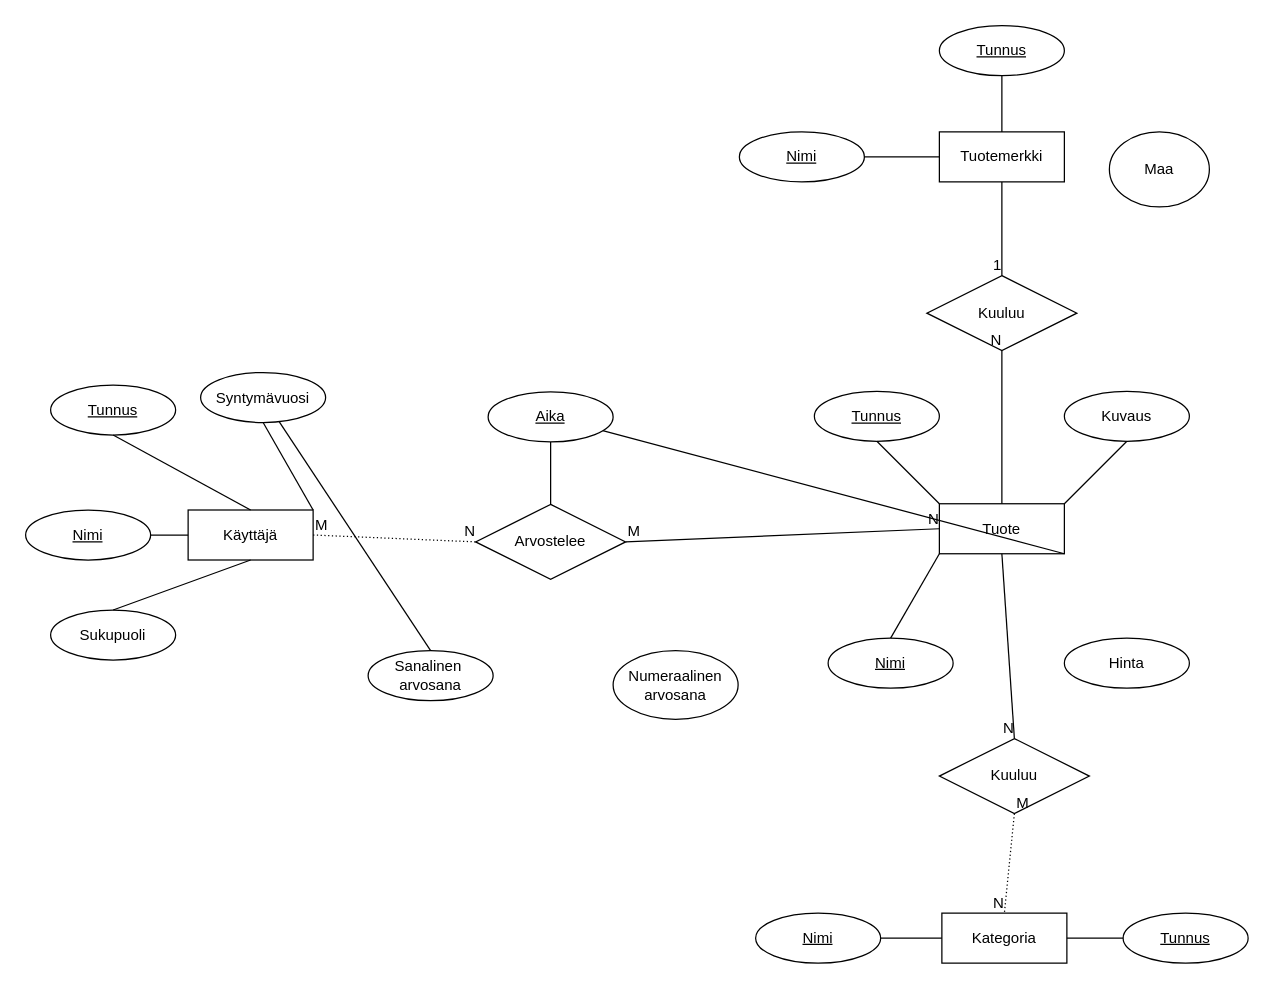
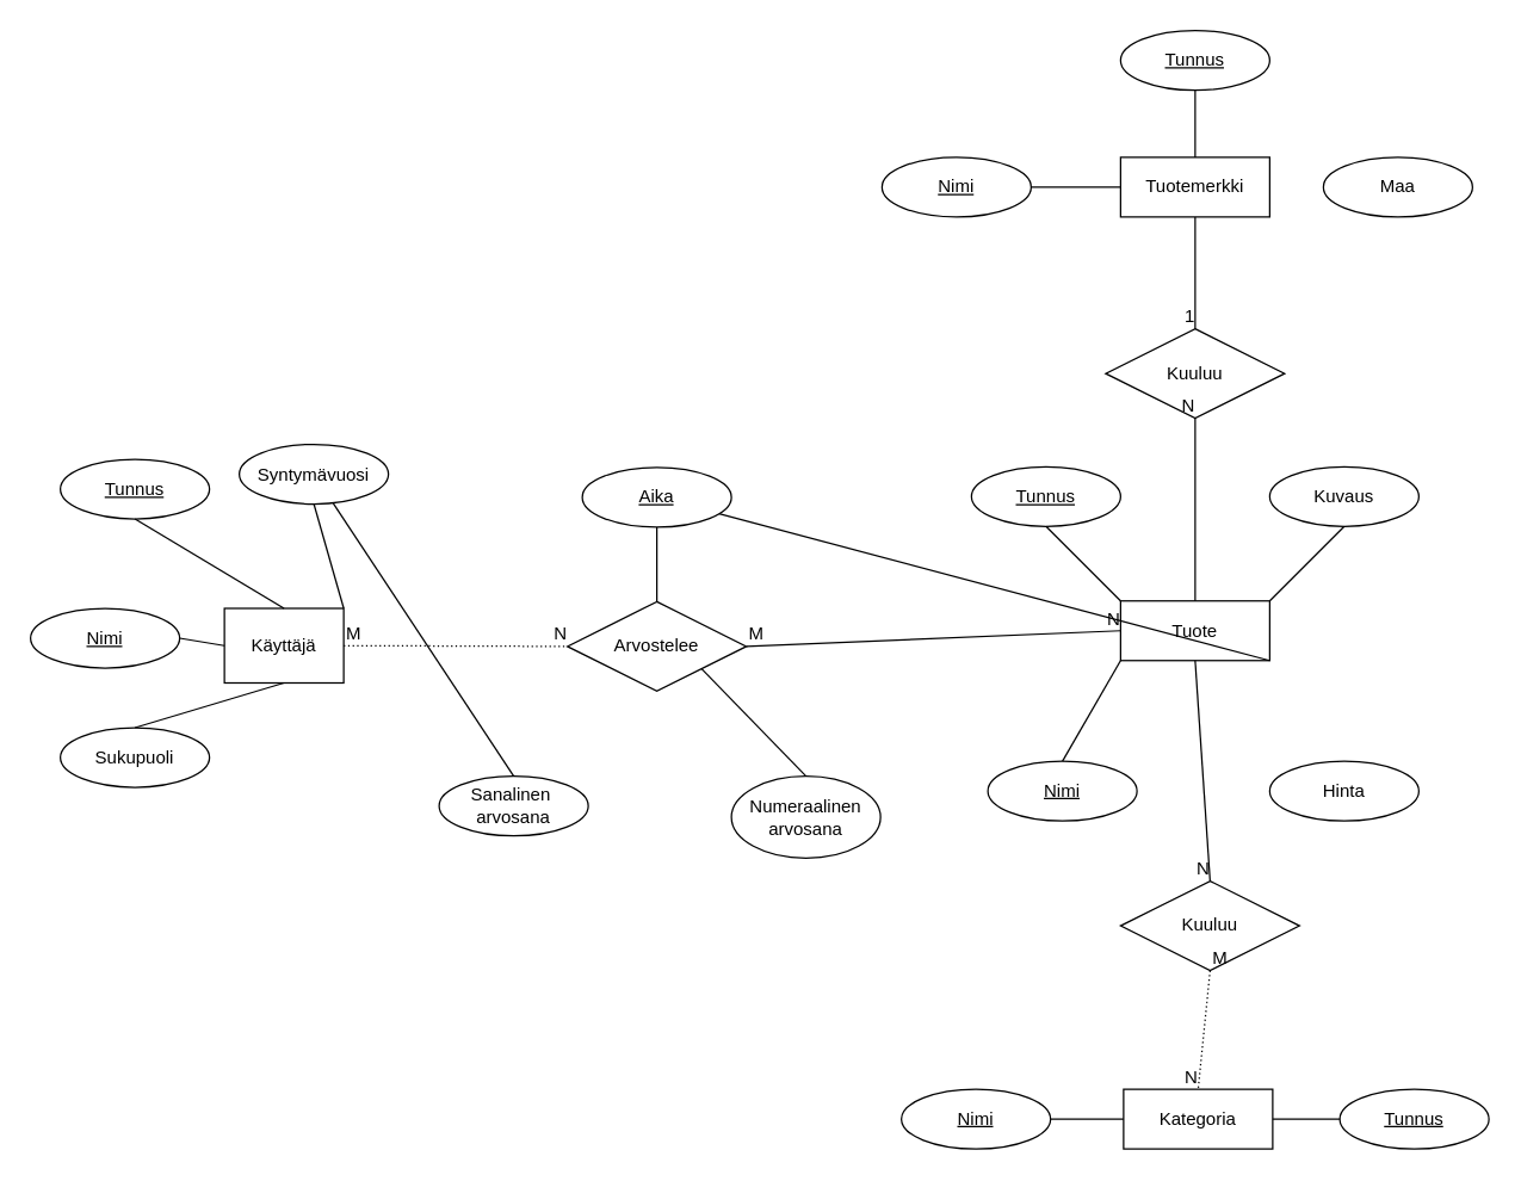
  <mxCell id="0" />
  <mxCell id="1" parent="0" />
- <mxCell id="2" value="Käyttäjä" style="whiteSpace=wrap;html=1;align=center;" vertex="1" parent="1"><mxGeometry x="150" y="407.5" width="100" height="40" as="geometry" /></mxCell>
+ <mxCell id="2" value="Käyttäjä" style="whiteSpace=wrap;html=1;align=center;" vertex="1" parent="1"><mxGeometry x="150" y="407.5" width="80" height="50" as="geometry" /></mxCell>
  <mxCell id="3" value="Tunnus" style="ellipse;whiteSpace=wrap;html=1;align=center;fontStyle=4;" vertex="1" parent="1"><mxGeometry x="40" y="307.5" width="100" height="40" as="geometry" /></mxCell>
  <mxCell id="4" value="Nimi" style="ellipse;whiteSpace=wrap;html=1;align=center;fontStyle=4;" vertex="1" parent="1"><mxGeometry x="20" y="407.5" width="100" height="40" as="geometry" /></mxCell>
  <mxCell id="5" value="Sukupuoli" style="ellipse;whiteSpace=wrap;html=1;align=center;" vertex="1" parent="1"><mxGeometry x="40" y="487.5" width="100" height="40" as="geometry" /></mxCell>
  <mxCell id="6" value="Syntymävuosi" style="ellipse;whiteSpace=wrap;html=1;align=center;" vertex="1" parent="1"><mxGeometry x="160" y="297.5" width="100" height="40" as="geometry" /></mxCell>
  <mxCell id="7" value="" style="endArrow=none;html=1;rounded=0;exitX=0.5;exitY=1;exitDx=0;exitDy=0;entryX=0.5;entryY=0;entryDx=0;entryDy=0;" edge="1" parent="1" source="2" target="5"><mxGeometry relative="1" as="geometry"><mxPoint x="140" y="617.5" as="sourcePoint" /><mxPoint x="300" y="617.5" as="targetPoint" /></mxGeometry></mxCell>
  <mxCell id="8" value="" style="endArrow=none;html=1;rounded=0;exitX=1;exitY=0;exitDx=0;exitDy=0;entryX=0.5;entryY=1;entryDx=0;entryDy=0;" edge="1" parent="1" source="2" target="6"><mxGeometry relative="1" as="geometry"><mxPoint x="310" y="507.5" as="sourcePoint" /><mxPoint x="470" y="507.5" as="targetPoint" /></mxGeometry></mxCell>
  <mxCell id="9" value="" style="endArrow=none;html=1;rounded=0;exitX=0.5;exitY=0;exitDx=0;exitDy=0;entryX=0.5;entryY=1;entryDx=0;entryDy=0;" edge="1" parent="1" source="2" target="3"><mxGeometry relative="1" as="geometry"><mxPoint x="370" y="517.5" as="sourcePoint" /><mxPoint x="530" y="517.5" as="targetPoint" /></mxGeometry></mxCell>
  <mxCell id="10" value="" style="endArrow=none;html=1;rounded=0;exitX=1;exitY=0.5;exitDx=0;exitDy=0;entryX=0;entryY=0.5;entryDx=0;entryDy=0;" edge="1" parent="1" source="4" target="2"><mxGeometry relative="1" as="geometry"><mxPoint x="230" y="587.5" as="sourcePoint" /><mxPoint x="390" y="587.5" as="targetPoint" /></mxGeometry></mxCell>
  <mxCell id="11" value="Tuote" style="whiteSpace=wrap;html=1;align=center;" vertex="1" parent="1"><mxGeometry x="751" y="402.5" width="100" height="40" as="geometry" /></mxCell>
  <mxCell id="12" value="Tunnus" style="ellipse;whiteSpace=wrap;html=1;align=center;fontStyle=4;" vertex="1" parent="1"><mxGeometry x="651" y="312.5" width="100" height="40" as="geometry" /></mxCell>
  <mxCell id="13" value="Nimi" style="ellipse;whiteSpace=wrap;html=1;align=center;fontStyle=4;" vertex="1" parent="1"><mxGeometry x="662" y="510" width="100" height="40" as="geometry" /></mxCell>
  <mxCell id="14" value="Hinta" style="ellipse;whiteSpace=wrap;html=1;align=center;" vertex="1" parent="1"><mxGeometry x="851" y="510" width="100" height="40" as="geometry" /></mxCell>
  <mxCell id="15" value="Kuvaus" style="ellipse;whiteSpace=wrap;html=1;align=center;" vertex="1" parent="1"><mxGeometry x="851" y="312.5" width="100" height="40" as="geometry" /></mxCell>
  <mxCell id="16" value="" style="endArrow=none;html=1;rounded=0;exitX=0.5;exitY=0;exitDx=0;exitDy=0;" edge="1" parent="1" source="13"><mxGeometry relative="1" as="geometry"><mxPoint x="857" y="562.5" as="sourcePoint" /><mxPoint x="751" y="442.5" as="targetPoint" /></mxGeometry></mxCell>
  <mxCell id="17" value="" style="endArrow=none;html=1;rounded=0;exitX=1;exitY=1;exitDx=0;exitDy=0;" edge="1" parent="1" source="11" target="44"><mxGeometry relative="1" as="geometry"><mxPoint x="637" y="562.5" as="sourcePoint" /><mxPoint x="797" y="562.5" as="targetPoint" /></mxGeometry></mxCell>
  <mxCell id="18" value="" style="endArrow=none;html=1;rounded=0;exitX=0;exitY=0;exitDx=0;exitDy=0;entryX=0.5;entryY=1;entryDx=0;entryDy=0;" edge="1" parent="1" source="11" target="12"><mxGeometry relative="1" as="geometry"><mxPoint x="867" y="542.5" as="sourcePoint" /><mxPoint x="1027" y="542.5" as="targetPoint" /></mxGeometry></mxCell>
  <mxCell id="19" value="" style="endArrow=none;html=1;rounded=0;exitX=1;exitY=0;exitDx=0;exitDy=0;entryX=0.5;entryY=1;entryDx=0;entryDy=0;" edge="1" parent="1" source="11" target="15"><mxGeometry relative="1" as="geometry"><mxPoint x="857" y="522.5" as="sourcePoint" /><mxPoint x="1017" y="522.5" as="targetPoint" /></mxGeometry></mxCell>
  <mxCell id="20" value="Tuotemerkki" style="whiteSpace=wrap;html=1;align=center;" vertex="1" parent="1"><mxGeometry x="751" y="105" width="100" height="40" as="geometry" /></mxCell>
  <mxCell id="21" value="Tunnus" style="ellipse;whiteSpace=wrap;html=1;align=center;fontStyle=4;" vertex="1" parent="1"><mxGeometry x="751" y="20" width="100" height="40" as="geometry" /></mxCell>
  <mxCell id="22" value="Nimi" style="ellipse;whiteSpace=wrap;html=1;align=center;fontStyle=4;" vertex="1" parent="1"><mxGeometry x="591" y="105" width="100" height="40" as="geometry" /></mxCell>
- <mxCell id="23" value="Maa" style="ellipse;whiteSpace=wrap;html=1;align=center;" vertex="1" parent="1"><mxGeometry x="887" y="105" width="80" height="60" as="geometry" /></mxCell>
+ <mxCell id="23" value="Maa" style="ellipse;whiteSpace=wrap;html=1;align=center;" vertex="1" parent="1"><mxGeometry x="887" y="105" width="100" height="40" as="geometry" /></mxCell>
  <mxCell id="24" value="" style="endArrow=none;html=1;rounded=0;exitX=0.5;exitY=1;exitDx=0;exitDy=0;" edge="1" parent="1" source="21" target="20"><mxGeometry relative="1" as="geometry"><mxPoint x="691" y="205" as="sourcePoint" /><mxPoint x="851" y="205" as="targetPoint" /></mxGeometry></mxCell>
  <mxCell id="25" value="" style="endArrow=none;html=1;rounded=0;exitX=1;exitY=0.5;exitDx=0;exitDy=0;entryX=0;entryY=0.5;entryDx=0;entryDy=0;" edge="1" parent="1" source="22" target="20"><mxGeometry relative="1" as="geometry"><mxPoint x="511" y="215" as="sourcePoint" /><mxPoint x="671" y="215" as="targetPoint" /></mxGeometry></mxCell>
  <mxCell id="26" style="edgeStyle=orthogonalEdgeStyle;rounded=0;orthogonalLoop=1;jettySize=auto;html=1;exitX=0.5;exitY=0;exitDx=0;exitDy=0;" edge="1" parent="1" source="27"><mxGeometry relative="1" as="geometry"><mxPoint x="803" y="730" as="targetPoint" /></mxGeometry></mxCell>
  <mxCell id="27" value="Kategoria" style="whiteSpace=wrap;html=1;align=center;" vertex="1" parent="1"><mxGeometry x="753" y="730" width="100" height="40" as="geometry" /></mxCell>
  <mxCell id="28" value="Tunnus" style="ellipse;whiteSpace=wrap;html=1;align=center;fontStyle=4;" vertex="1" parent="1"><mxGeometry x="898" y="730" width="100" height="40" as="geometry" /></mxCell>
  <mxCell id="29" value="Nimi" style="ellipse;whiteSpace=wrap;html=1;align=center;fontStyle=4;" vertex="1" parent="1"><mxGeometry x="604" y="730" width="100" height="40" as="geometry" /></mxCell>
  <mxCell id="30" value="" style="endArrow=none;html=1;rounded=0;exitX=1;exitY=0.5;exitDx=0;exitDy=0;entryX=0;entryY=0.5;entryDx=0;entryDy=0;" edge="1" parent="1" source="29" target="27"><mxGeometry relative="1" as="geometry"><mxPoint x="1103" y="770" as="sourcePoint" /><mxPoint x="1263" y="770" as="targetPoint" /></mxGeometry></mxCell>
  <mxCell id="31" value="" style="endArrow=none;html=1;rounded=0;exitX=1;exitY=0.5;exitDx=0;exitDy=0;entryX=0;entryY=0.5;entryDx=0;entryDy=0;" edge="1" parent="1" source="27" target="28"><mxGeometry relative="1" as="geometry"><mxPoint x="594" y="840" as="sourcePoint" /><mxPoint x="754" y="840" as="targetPoint" /></mxGeometry></mxCell>
  <mxCell id="32" value="Kuuluu" style="shape=rhombus;perimeter=rhombusPerimeter;whiteSpace=wrap;html=1;align=center;" vertex="1" parent="1"><mxGeometry x="741" y="220" width="120" height="60" as="geometry" /></mxCell>
  <mxCell id="33" value="" style="endArrow=none;html=1;rounded=0;exitX=0.5;exitY=0;exitDx=0;exitDy=0;entryX=0.5;entryY=1;entryDx=0;entryDy=0;" edge="1" parent="1" source="11" target="32"><mxGeometry relative="1" as="geometry"><mxPoint x="980" y="420" as="sourcePoint" /><mxPoint x="1140" y="420" as="targetPoint" /></mxGeometry></mxCell>
  <mxCell id="34" value="N" style="resizable=0;html=1;align=right;verticalAlign=bottom;" connectable="0" vertex="1" parent="33"><mxGeometry x="1" relative="1" as="geometry" /></mxCell>
  <mxCell id="35" value="" style="endArrow=none;html=1;rounded=0;exitX=0.5;exitY=1;exitDx=0;exitDy=0;entryX=0.5;entryY=0;entryDx=0;entryDy=0;" edge="1" parent="1" source="20" target="32"><mxGeometry relative="1" as="geometry"><mxPoint x="410" y="520" as="sourcePoint" /><mxPoint x="570" y="520" as="targetPoint" /></mxGeometry></mxCell>
  <mxCell id="36" value="1" style="resizable=0;html=1;align=right;verticalAlign=bottom;" connectable="0" vertex="1" parent="35"><mxGeometry x="1" relative="1" as="geometry" /></mxCell>
  <mxCell id="37" value="Kuuluu" style="shape=rhombus;perimeter=rhombusPerimeter;whiteSpace=wrap;html=1;align=center;" vertex="1" parent="1"><mxGeometry x="751" y="590.36" width="120" height="60" as="geometry" /></mxCell>
  <mxCell id="38" value="" style="endArrow=none;html=1;rounded=0;exitX=0.5;exitY=1;exitDx=0;exitDy=0;entryX=0.5;entryY=0;entryDx=0;entryDy=0;" edge="1" parent="1" source="11" target="37"><mxGeometry relative="1" as="geometry"><mxPoint x="390" y="630" as="sourcePoint" /><mxPoint x="550" y="630" as="targetPoint" /></mxGeometry></mxCell>
  <mxCell id="39" value="N" style="resizable=0;html=1;align=right;verticalAlign=bottom;" connectable="0" vertex="1" parent="38"><mxGeometry x="1" relative="1" as="geometry" /></mxCell>
  <mxCell id="40" value="" style="endArrow=none;html=1;rounded=0;dashed=1;dashPattern=1 2;exitX=0.5;exitY=1;exitDx=0;exitDy=0;entryX=0.5;entryY=0;entryDx=0;entryDy=0;" edge="1" parent="1" source="37" target="27"><mxGeometry relative="1" as="geometry"><mxPoint x="540" y="800" as="sourcePoint" /><mxPoint x="700" y="800" as="targetPoint" /></mxGeometry></mxCell>
  <mxCell id="41" value="M" style="resizable=0;html=1;align=left;verticalAlign=bottom;" connectable="0" vertex="1" parent="40"><mxGeometry x="-1" relative="1" as="geometry" /></mxCell>
  <mxCell id="42" value="N" style="resizable=0;html=1;align=right;verticalAlign=bottom;" connectable="0" vertex="1" parent="40"><mxGeometry x="1" relative="1" as="geometry" /></mxCell>
  <mxCell id="43" value="Arvostelee" style="shape=rhombus;perimeter=rhombusPerimeter;whiteSpace=wrap;html=1;align=center;" vertex="1" parent="1"><mxGeometry x="380" y="403" width="120" height="60" as="geometry" /></mxCell>
  <mxCell id="44" value="Aika" style="ellipse;whiteSpace=wrap;html=1;align=center;fontStyle=4;" vertex="1" parent="1"><mxGeometry x="390" y="313" width="100" height="40" as="geometry" /></mxCell>
  <mxCell id="45" value="Sanalinen&amp;nbsp;&lt;br&gt;arvosana" style="ellipse;whiteSpace=wrap;html=1;align=center;" vertex="1" parent="1"><mxGeometry x="294" y="520" width="100" height="40" as="geometry" /></mxCell>
  <mxCell id="46" value="Numeraalinen arvosana" style="ellipse;whiteSpace=wrap;html=1;align=center;" vertex="1" parent="1"><mxGeometry x="490" y="520" width="100" height="55" as="geometry" /></mxCell>
  <mxCell id="47" value="" style="endArrow=none;html=1;rounded=0;exitX=0.5;exitY=0;exitDx=0;exitDy=0;" edge="1" parent="1" source="45" target="6"><mxGeometry relative="1" as="geometry"><mxPoint x="150" y="750" as="sourcePoint" /><mxPoint x="310" y="750" as="targetPoint" /></mxGeometry></mxCell>
+ <mxCell id="48" value="" style="endArrow=none;html=1;rounded=0;exitX=1;exitY=1;exitDx=0;exitDy=0;entryX=0.5;entryY=0;entryDx=0;entryDy=0;" edge="1" parent="1" source="43" target="46"><mxGeometry relative="1" as="geometry"><mxPoint x="340" y="660" as="sourcePoint" /><mxPoint x="500" y="660" as="targetPoint" /></mxGeometry></mxCell>
  <mxCell id="49" value="" style="endArrow=none;html=1;rounded=0;exitX=0.5;exitY=1;exitDx=0;exitDy=0;entryX=0.5;entryY=0;entryDx=0;entryDy=0;" edge="1" parent="1" source="44" target="43"><mxGeometry relative="1" as="geometry"><mxPoint x="320" y="680" as="sourcePoint" /><mxPoint x="480" y="680" as="targetPoint" /></mxGeometry></mxCell>
  <mxCell id="50" value="" style="endArrow=none;html=1;rounded=0;dashed=1;dashPattern=1 2;exitX=1;exitY=0.5;exitDx=0;exitDy=0;entryX=0;entryY=0.5;entryDx=0;entryDy=0;" edge="1" parent="1" source="2" target="43"><mxGeometry relative="1" as="geometry"><mxPoint x="190" y="690" as="sourcePoint" /><mxPoint x="350" y="690" as="targetPoint" /></mxGeometry></mxCell>
  <mxCell id="51" value="M" style="resizable=0;html=1;align=left;verticalAlign=bottom;" connectable="0" vertex="1" parent="50"><mxGeometry x="-1" relative="1" as="geometry" /></mxCell>
  <mxCell id="52" value="N" style="resizable=0;html=1;align=right;verticalAlign=bottom;" connectable="0" vertex="1" parent="50"><mxGeometry x="1" relative="1" as="geometry" /></mxCell>
  <mxCell id="53" value="" style="endArrow=none;html=1;rounded=0;exitX=1;exitY=0.5;exitDx=0;exitDy=0;entryX=0;entryY=0.5;entryDx=0;entryDy=0;" edge="1" parent="1" source="43" target="11"><mxGeometry relative="1" as="geometry"><mxPoint x="450" y="710" as="sourcePoint" /><mxPoint x="610" y="710" as="targetPoint" /></mxGeometry></mxCell>
  <mxCell id="54" value="M" style="resizable=0;html=1;align=left;verticalAlign=bottom;" connectable="0" vertex="1" parent="53"><mxGeometry x="-1" relative="1" as="geometry" /></mxCell>
  <mxCell id="55" value="N" style="resizable=0;html=1;align=right;verticalAlign=bottom;" connectable="0" vertex="1" parent="53"><mxGeometry x="1" relative="1" as="geometry" /></mxCell>
